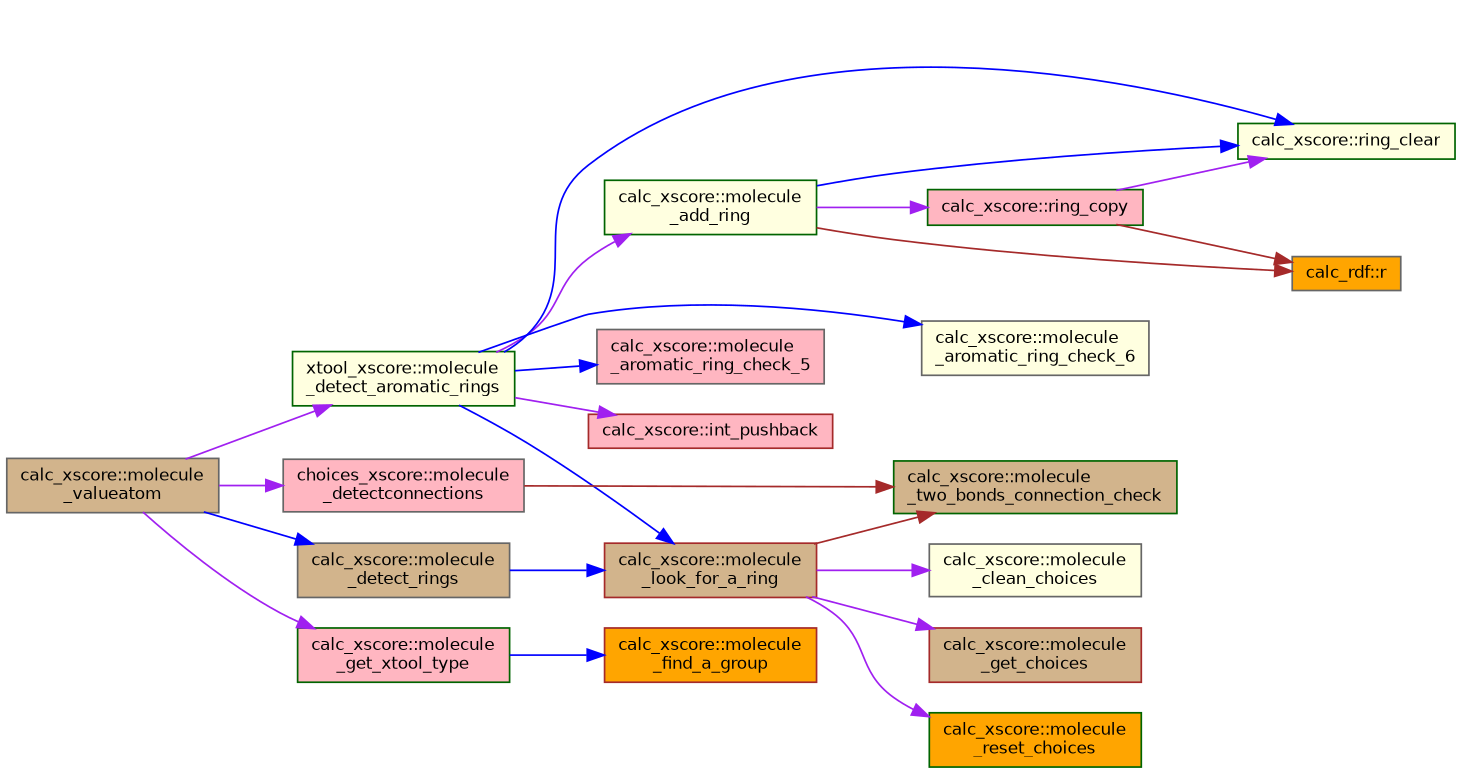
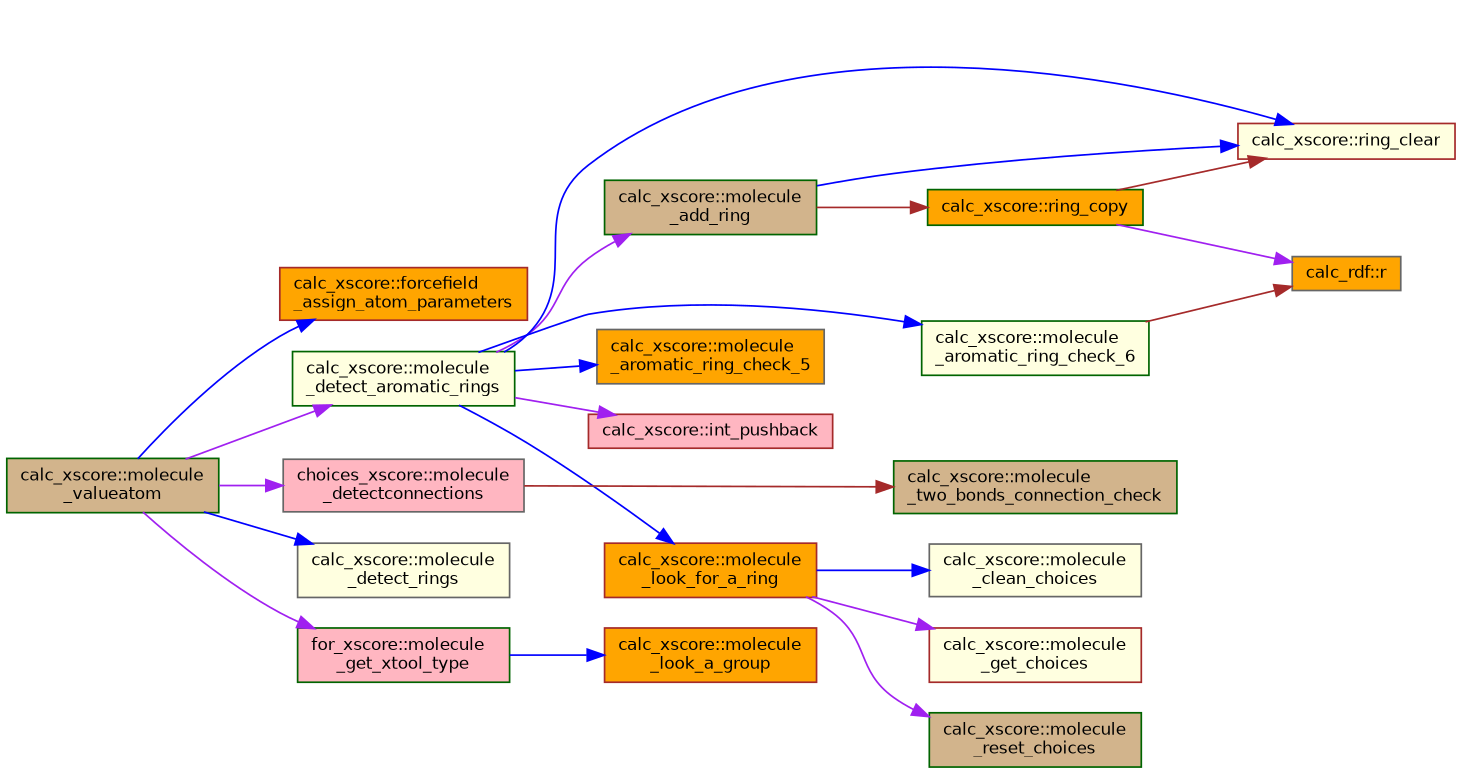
  digraph {
    rankdir=LR
    node [color=gray40 fillcolor=lightyellow fontname=Helvetica fontsize=10 shape=record style=filled]
    edge [color=blue fontname=Helvetica fontsize=10 labelfontname=Helvetica labelfontsize=10 style=solid]
-   n1 [fillcolor=tan fontcolor=black height=0.2 label="calc_xscore::molecule\l_valueatom" width=0.4]
-   n3 [color=darkgreen height=0.2 label="xtool_xscore::molecule\l_detect_aromatic_rings" width=0.4]
-   n4 [fillcolor=tan height=0.2 label="calc_xscore::molecule\l_detect_rings" width=0.4]
+   n1 [color=darkgreen fillcolor=tan fontcolor=black height=0.2 label="calc_xscore::molecule\l_valueatom" width=0.4]
+   n2 [color=brown fillcolor=orange height=0.2 label="calc_xscore::forcefield\l_assign_atom_parameters" width=0.4]
+   n3 [color=darkgreen height=0.2 label="calc_xscore::molecule\l_detect_aromatic_rings" width=0.4]
+   n4 [height=0.2 label="calc_xscore::molecule\l_detect_rings" width=0.4]
    n5 [fillcolor=lightpink height=0.2 label="choices_xscore::molecule\l_detectconnections" width=0.4]
-   n6 [color=darkgreen fillcolor=lightpink height=0.2 label="calc_xscore::molecule\l_get_xtool_type" width=0.4]
+   n6 [color=darkgreen fillcolor=lightpink height=0.2 label="for_xscore::molecule\l_get_xtool_type" width=0.4]
    n7 [color=brown fillcolor=lightpink height=0.2 label="calc_xscore::int_pushback" width=0.4]
-   n8 [color=darkgreen height=0.2 label="calc_xscore::molecule\l_add_ring" width=0.4]
-   n9 [color=darkgreen height=0.2 label="calc_xscore::ring_clear" width=0.4]
-   n10 [fillcolor=lightpink height=0.2 label="calc_xscore::molecule\l_aromatic_ring_check_5" width=0.4]
-   n11 [height=0.2 label="calc_xscore::molecule\l_aromatic_ring_check_6" width=0.4]
-   n12 [color=brown fillcolor=tan height=0.2 label="calc_xscore::molecule\l_look_for_a_ring" width=0.4]
+   n8 [color=darkgreen fillcolor=tan height=0.2 label="calc_xscore::molecule\l_add_ring" width=0.4]
+   n9 [color=brown height=0.2 label="calc_xscore::ring_clear" width=0.4]
+   n10 [fillcolor=orange height=0.2 label="calc_xscore::molecule\l_aromatic_ring_check_5" width=0.4]
+   n11 [color=darkgreen height=0.2 label="calc_xscore::molecule\l_aromatic_ring_check_6" width=0.4]
+   n12 [color=brown fillcolor=orange height=0.2 label="calc_xscore::molecule\l_look_for_a_ring" width=0.4]
    n13 [color=darkgreen fillcolor=tan height=0.2 label="calc_xscore::molecule\l_two_bonds_connection_check" width=0.4]
-   n14 [color=brown fillcolor=orange height=0.2 label="calc_xscore::molecule\l_find_a_group" width=0.4]
+   n14 [color=brown fillcolor=orange height=0.2 label="calc_xscore::molecule\l_look_a_group" width=0.4]
    n15 [fillcolor=orange height=0.2 label="calc_rdf::r" width=0.4]
-   n16 [color=darkgreen fillcolor=lightpink height=0.2 label="calc_xscore::ring_copy" width=0.4]
+   n16 [color=darkgreen fillcolor=orange height=0.2 label="calc_xscore::ring_copy" width=0.4]
    n17 [height=0.2 label="calc_xscore::molecule\l_clean_choices" width=0.4]
-   n18 [color=brown fillcolor=tan height=0.2 label="calc_xscore::molecule\l_get_choices" width=0.4]
-   n19 [color=darkgreen fillcolor=orange height=0.2 label="calc_xscore::molecule\l_reset_choices" width=0.4]
+   n18 [color=brown height=0.2 label="calc_xscore::molecule\l_get_choices" width=0.4]
+   n19 [color=darkgreen fillcolor=tan height=0.2 label="calc_xscore::molecule\l_reset_choices" width=0.4]
+   n1 -> n2
    n1 -> n3 [color=purple]
    n1 -> n4
    n1 -> n5 [color=purple]
    n1 -> n6 [color=purple]
    n3 -> n7 [color=purple]
    n3 -> n8 [color=purple]
    n3 -> n9
    n3 -> n10
    n3 -> n11
    n3 -> n12
-   n4 -> n12
    n5 -> n13 [color=brown]
    n6 -> n14
    n8 -> n9
-   n8 -> n15 [color=brown]
-   n8 -> n16 [color=purple]
-   n12 -> n13 [color=brown]
-   n12 -> n17 [color=purple]
+   n11 -> n15 [color=brown]
+   n8 -> n16 [color=brown]
+   n12 -> n17
    n12 -> n18 [color=purple]
    n12 -> n19 [color=purple]
-   n16 -> n9 [color=purple]
-   n16 -> n15 [color=brown]
+   n16 -> n9 [color=brown]
+   n16 -> n15 [color=purple]
  }
